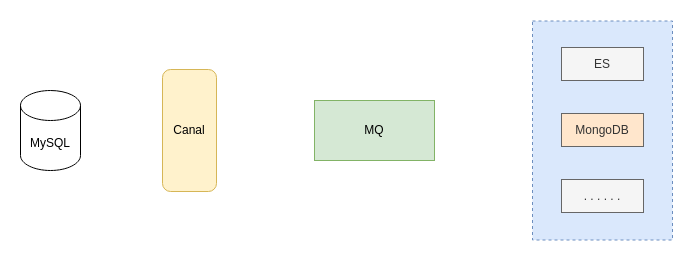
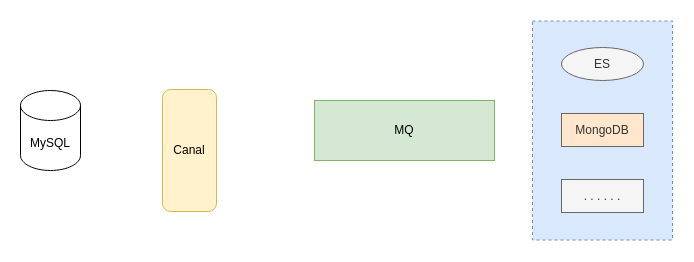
  <mxCell id="0" />
  <mxCell id="1" parent="0" />
  <mxCell id="2" value="MySQL" style="shape=cylinder3;whiteSpace=wrap;html=1;boundedLbl=1;backgroundOutline=1;size=15;" vertex="1" parent="1"><mxGeometry x="20" y="90" width="60" height="80" as="geometry" /></mxCell>
- <mxCell id="3" value="Canal" style="rounded=1;whiteSpace=wrap;html=1;fillColor=#fff2cc;strokeColor=#d6b656;" vertex="1" parent="1"><mxGeometry x="162" y="69" width="54" height="122" as="geometry" /></mxCell>
- <mxCell id="4" value="MQ" style="rounded=0;whiteSpace=wrap;html=1;fillColor=#d5e8d4;strokeColor=#82b366;" vertex="1" parent="1"><mxGeometry x="314" y="100" width="120" height="60" as="geometry" /></mxCell>
+ <mxCell id="3" value="Canal" style="rounded=1;whiteSpace=wrap;html=1;fillColor=#fff2cc;strokeColor=#d6b656;" vertex="1" parent="1"><mxGeometry x="162" y="89" width="54" height="122" as="geometry" /></mxCell>
+ <mxCell id="4" value="MQ" style="rounded=0;whiteSpace=wrap;html=1;fillColor=#d5e8d4;strokeColor=#82b366;" vertex="1" parent="1"><mxGeometry x="314" y="100" width="180" height="60" as="geometry" /></mxCell>
  <mxCell id="5" value="" style="rounded=0;whiteSpace=wrap;html=1;dashed=1;strokeWidth=1;strokeColor=#6c8ebf;fillColor=#dae8fc;verticalAlign=top;" vertex="1" parent="1"><mxGeometry x="532" y="20.5" width="140" height="219" as="geometry" /></mxCell>
- <mxCell id="6" value="ES" style="rounded=0;whiteSpace=wrap;html=1;fillColor=#f5f5f5;strokeColor=#666666;fontColor=#333333;" vertex="1" parent="1"><mxGeometry x="561" y="47" width="82" height="33" as="geometry" /></mxCell>
+ <mxCell id="6" value="ES" style="ellipse;whiteSpace=wrap;html=1;fillColor=#f5f5f5;strokeColor=#666666;fontColor=#333333;" vertex="1" parent="1"><mxGeometry x="561" y="47" width="82" height="33" as="geometry" /></mxCell>
  <mxCell id="7" value="MongoDB" style="rounded=0;whiteSpace=wrap;html=1;fillColor=#ffe6cc;strokeColor=#666666;fontColor=#333333;" vertex="1" parent="1"><mxGeometry x="561" y="113" width="82" height="33" as="geometry" /></mxCell>
  <mxCell id="8" value=". . . . . ." style="rounded=0;whiteSpace=wrap;html=1;fillColor=#f5f5f5;strokeColor=#666666;fontColor=#333333;" vertex="1" parent="1"><mxGeometry x="561" y="179" width="82" height="33" as="geometry" /></mxCell>
